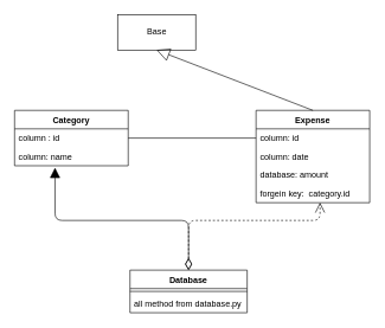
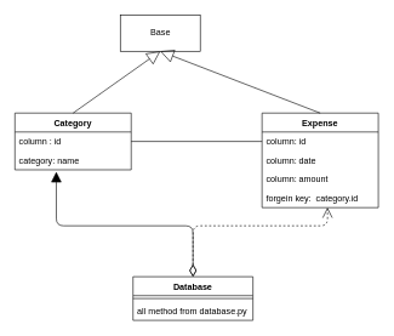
  <mxCell id="0" />
  <mxCell id="1" parent="0" />
  <mxCell id="2" value="Category" style="swimlane;fontStyle=1;align=center;verticalAlign=top;childLayout=stackLayout;horizontal=1;startSize=26;horizontalStack=0;resizeParent=1;resizeParentMax=0;resizeLast=0;collapsible=1;marginBottom=0;" vertex="1" parent="1"><mxGeometry x="20" y="155" width="160" height="78" as="geometry" /></mxCell>
  <mxCell id="3" value="column : id" style="text;strokeColor=none;fillColor=none;align=left;verticalAlign=top;spacingLeft=4;spacingRight=4;overflow=hidden;rotatable=0;points=[[0,0.5],[1,0.5]];portConstraint=eastwest;" vertex="1" parent="2"><mxGeometry y="26" width="160" height="26" as="geometry" /></mxCell>
- <mxCell id="4" value="column: name" style="text;strokeColor=none;fillColor=none;align=left;verticalAlign=top;spacingLeft=4;spacingRight=4;overflow=hidden;rotatable=0;points=[[0,0.5],[1,0.5]];portConstraint=eastwest;" vertex="1" parent="2"><mxGeometry y="52" width="160" height="26" as="geometry" /></mxCell>
+ <mxCell id="4" value="category: name" style="text;strokeColor=none;fillColor=none;align=left;verticalAlign=top;spacingLeft=4;spacingRight=4;overflow=hidden;rotatable=0;points=[[0,0.5],[1,0.5]];portConstraint=eastwest;" vertex="1" parent="2"><mxGeometry y="52" width="160" height="26" as="geometry" /></mxCell>
  <mxCell id="5" value="Expense" style="swimlane;fontStyle=1;align=center;verticalAlign=top;childLayout=stackLayout;horizontal=1;startSize=26;horizontalStack=0;resizeParent=1;resizeParentMax=0;resizeLast=0;collapsible=1;marginBottom=0;" vertex="1" parent="1"><mxGeometry x="360" y="155" width="160" height="130" as="geometry" /></mxCell>
  <mxCell id="6" value="column: id" style="text;strokeColor=none;fillColor=none;align=left;verticalAlign=top;spacingLeft=4;spacingRight=4;overflow=hidden;rotatable=0;points=[[0,0.5],[1,0.5]];portConstraint=eastwest;" vertex="1" parent="5"><mxGeometry y="26" width="160" height="26" as="geometry" /></mxCell>
  <mxCell id="7" value="column: date" style="text;strokeColor=none;fillColor=none;align=left;verticalAlign=top;spacingLeft=4;spacingRight=4;overflow=hidden;rotatable=0;points=[[0,0.5],[1,0.5]];portConstraint=eastwest;" vertex="1" parent="5"><mxGeometry y="52" width="160" height="26" as="geometry" /></mxCell>
- <mxCell id="8" value="database: amount" style="text;strokeColor=none;fillColor=none;align=left;verticalAlign=top;spacingLeft=4;spacingRight=4;overflow=hidden;rotatable=0;points=[[0,0.5],[1,0.5]];portConstraint=eastwest;" vertex="1" parent="5"><mxGeometry y="78" width="160" height="26" as="geometry" /></mxCell>
+ <mxCell id="8" value="column: amount" style="text;strokeColor=none;fillColor=none;align=left;verticalAlign=top;spacingLeft=4;spacingRight=4;overflow=hidden;rotatable=0;points=[[0,0.5],[1,0.5]];portConstraint=eastwest;" vertex="1" parent="5"><mxGeometry y="78" width="160" height="26" as="geometry" /></mxCell>
  <mxCell id="9" value="forgein key:  category.id" style="text;strokeColor=none;fillColor=none;align=left;verticalAlign=top;spacingLeft=4;spacingRight=4;overflow=hidden;rotatable=0;points=[[0,0.5],[1,0.5]];portConstraint=eastwest;" vertex="1" parent="5"><mxGeometry y="104" width="160" height="26" as="geometry" /></mxCell>
  <mxCell id="10" value="Base" style="html=1;" vertex="1" parent="1"><mxGeometry x="165" y="20" width="110" height="50" as="geometry" /></mxCell>
+ <mxCell id="11" value="" style="endArrow=block;endSize=16;endFill=0;html=1;exitX=0.5;exitY=0;exitDx=0;exitDy=0;entryX=0.5;entryY=1;entryDx=0;entryDy=0;" edge="1" parent="1" source="2" target="10"><mxGeometry width="160" relative="1" as="geometry"><mxPoint x="100" y="110" as="sourcePoint" /><mxPoint x="260" y="110" as="targetPoint" /></mxGeometry></mxCell>
  <mxCell id="12" value="" style="endArrow=none;html=1;edgeStyle=orthogonalEdgeStyle;exitX=1;exitY=0.5;exitDx=0;exitDy=0;entryX=0;entryY=0.5;entryDx=0;entryDy=0;" edge="1" parent="1" source="3" target="6"><mxGeometry relative="1" as="geometry"><mxPoint x="190" y="200" as="sourcePoint" /><mxPoint x="350" y="200" as="targetPoint" /></mxGeometry></mxCell>
  <mxCell id="13" value="" style="endArrow=block;endSize=16;endFill=0;html=1;exitX=0.5;exitY=0;exitDx=0;exitDy=0;entryX=0.5;entryY=1;entryDx=0;entryDy=0;" edge="1" parent="1" source="5" target="10"><mxGeometry width="160" relative="1" as="geometry"><mxPoint x="110" y="165" as="sourcePoint" /><mxPoint x="275" y="80" as="targetPoint" /></mxGeometry></mxCell>
  <mxCell id="14" value="Database" style="swimlane;fontStyle=1;align=center;verticalAlign=top;childLayout=stackLayout;horizontal=1;startSize=26;horizontalStack=0;resizeParent=1;resizeParentMax=0;resizeLast=0;collapsible=1;marginBottom=0;" vertex="1" parent="1"><mxGeometry x="182.5" y="380" width="165" height="60" as="geometry" /></mxCell>
  <mxCell id="15" value="" style="line;strokeWidth=1;fillColor=none;align=left;verticalAlign=middle;spacingTop=-1;spacingLeft=3;spacingRight=3;rotatable=0;labelPosition=right;points=[];portConstraint=eastwest;strokeColor=inherit;" vertex="1" parent="14"><mxGeometry y="26" width="165" height="8" as="geometry" /></mxCell>
  <mxCell id="16" value="all method from database.py" style="text;strokeColor=none;fillColor=none;align=left;verticalAlign=top;spacingLeft=4;spacingRight=4;overflow=hidden;rotatable=0;points=[[0,0.5],[1,0.5]];portConstraint=eastwest;" vertex="1" parent="14"><mxGeometry y="34" width="165" height="26" as="geometry" /></mxCell>
  <mxCell id="17" value="" style="endArrow=open;html=1;endSize=12;startArrow=diamondThin;startSize=14;startFill=0;edgeStyle=orthogonalEdgeStyle;align=left;verticalAlign=bottom;exitX=0.5;exitY=0;exitDx=0;exitDy=0;entryX=0.563;entryY=0.995;entryDx=0;entryDy=0;entryPerimeter=0;dashed=1;" edge="1" parent="1" source="14" target="9"><mxGeometry x="-0.754" y="35" relative="1" as="geometry"><mxPoint x="250" y="300" as="sourcePoint" /><mxPoint x="410" y="300" as="targetPoint" /><Array as="points"><mxPoint x="265" y="310" /><mxPoint x="450" y="310" /></Array><mxPoint as="offset" /></mxGeometry></mxCell>
  <mxCell id="18" value="" style="endArrow=block;html=1;endSize=12;startArrow=diamondThin;startSize=14;startFill=0;edgeStyle=orthogonalEdgeStyle;align=left;verticalAlign=bottom;exitX=0.5;exitY=0;exitDx=0;exitDy=0;entryX=0.356;entryY=1.104;entryDx=0;entryDy=0;entryPerimeter=0;" edge="1" parent="1" source="14" target="4"><mxGeometry x="-0.754" y="35" relative="1" as="geometry"><mxPoint x="275" y="380" as="sourcePoint" /><mxPoint x="460" y="295" as="targetPoint" /><Array as="points"><mxPoint x="265" y="310" /><mxPoint x="77" y="310" /></Array><mxPoint as="offset" /></mxGeometry></mxCell>
